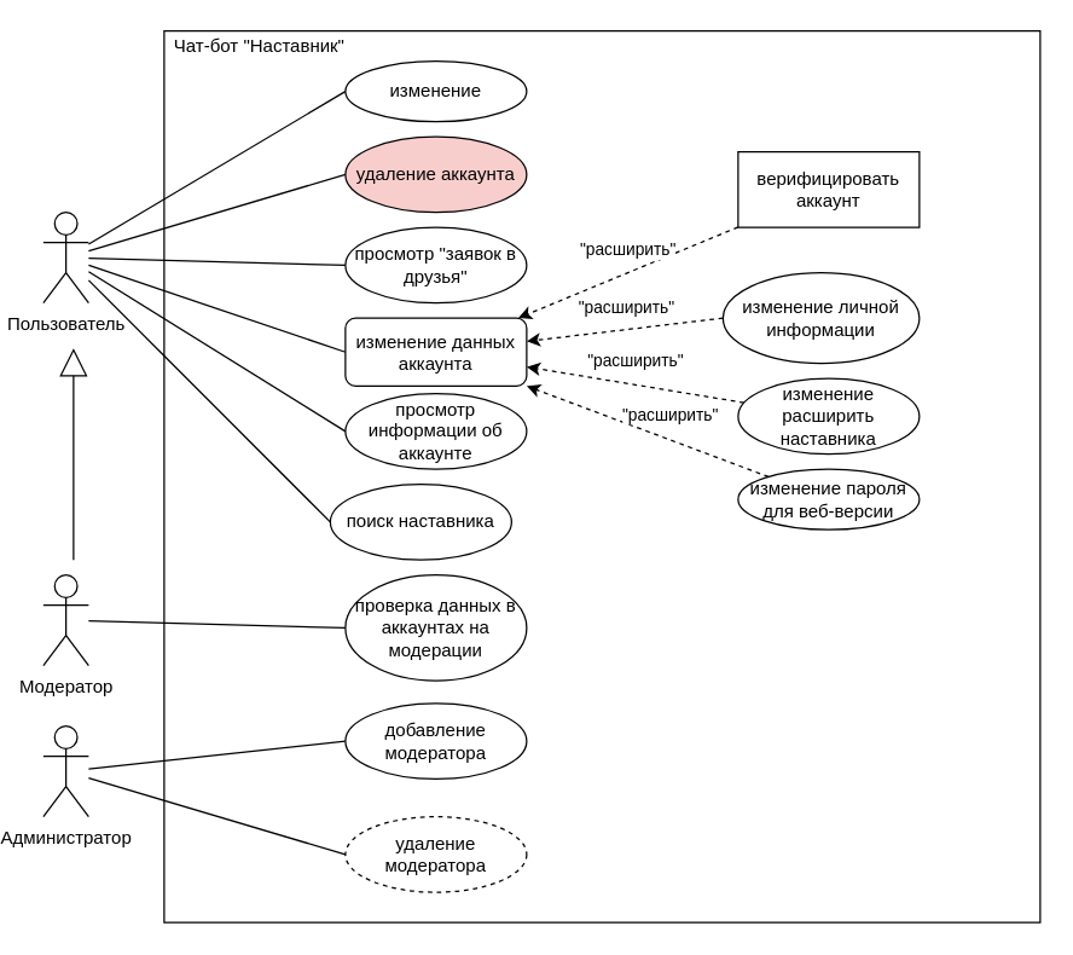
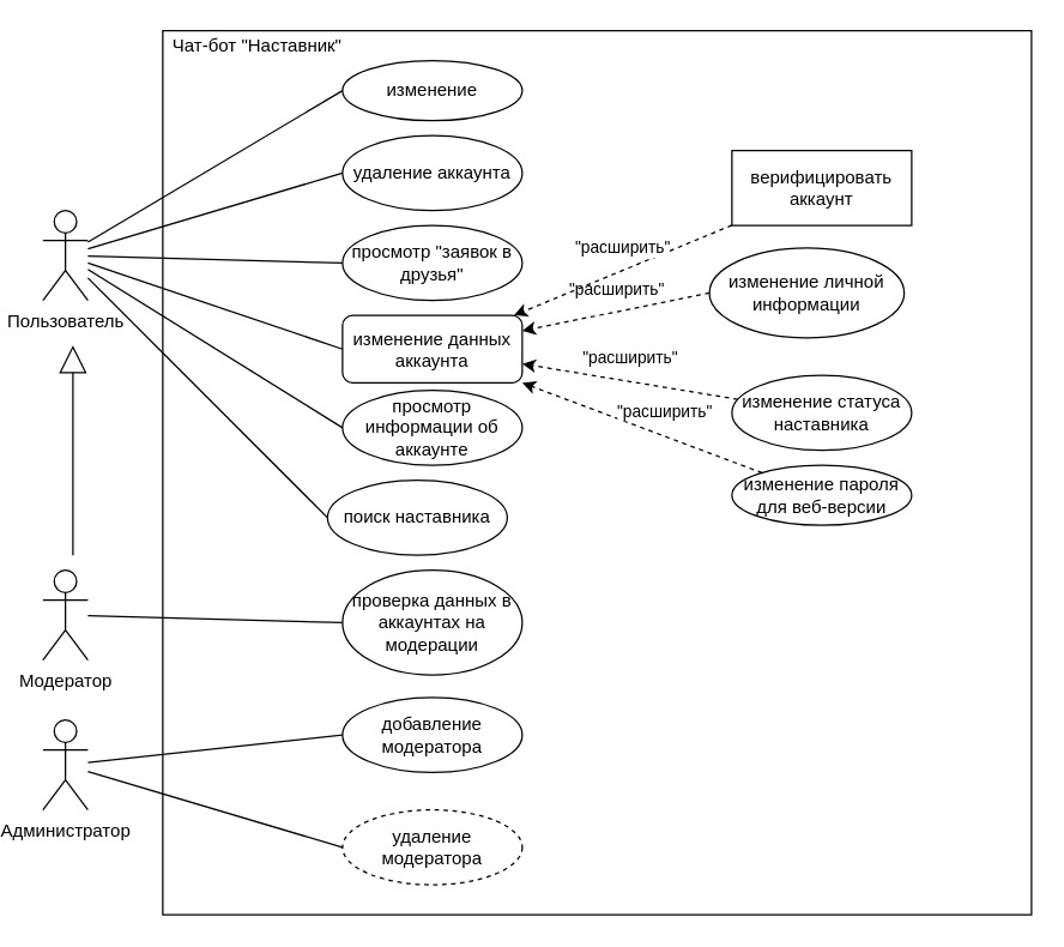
  <mxCell id="0" />
  <mxCell id="1" parent="0" />
  <mxCell id="2" value="" style="rounded=0;whiteSpace=wrap;html=1;" vertex="1" parent="1"><mxGeometry x="100" y="20" width="580" height="590" as="geometry" /></mxCell>
  <mxCell id="3" value="Пользователь" style="shape=umlActor;verticalLabelPosition=bottom;verticalAlign=top;html=1;outlineConnect=0;" vertex="1" parent="1"><mxGeometry x="20" y="140" width="30" height="60" as="geometry" /></mxCell>
  <mxCell id="4" value="Модератор" style="shape=umlActor;verticalLabelPosition=bottom;verticalAlign=top;html=1;outlineConnect=0;" vertex="1" parent="1"><mxGeometry x="20" y="380" width="30" height="60" as="geometry" /></mxCell>
  <mxCell id="5" value="Администратор" style="shape=umlActor;verticalLabelPosition=bottom;verticalAlign=top;html=1;outlineConnect=0;" vertex="1" parent="1"><mxGeometry x="20" y="480" width="30" height="60" as="geometry" /></mxCell>
  <mxCell id="6" style="edgeStyle=none;rounded=0;orthogonalLoop=1;jettySize=auto;html=1;exitX=0;exitY=0.5;exitDx=0;exitDy=0;endArrow=none;endFill=0;" edge="1" parent="1" source="7" target="3"><mxGeometry relative="1" as="geometry"><mxPoint x="130" y="152.5" as="targetPoint" /></mxGeometry></mxCell>
  <mxCell id="7" value="просмотр &quot;заявок в друзья&quot;" style="ellipse;whiteSpace=wrap;html=1;" vertex="1" parent="1"><mxGeometry x="220" y="150" width="120" height="50" as="geometry" /></mxCell>
  <mxCell id="8" style="rounded=0;orthogonalLoop=1;jettySize=auto;html=1;exitX=0;exitY=0.5;exitDx=0;exitDy=0;endArrow=none;endFill=0;" edge="1" parent="1" source="9" target="3"><mxGeometry relative="1" as="geometry"><mxPoint x="130" y="210" as="targetPoint" /></mxGeometry></mxCell>
  <mxCell id="9" value="изменение" style="ellipse;whiteSpace=wrap;html=1;" vertex="1" parent="1"><mxGeometry x="220" y="40" width="120" height="40" as="geometry" /></mxCell>
  <mxCell id="10" style="edgeStyle=none;rounded=0;orthogonalLoop=1;jettySize=auto;html=1;exitX=0;exitY=0.5;exitDx=0;exitDy=0;endArrow=none;endFill=0;" edge="1" parent="1" source="11" target="3"><mxGeometry relative="1" as="geometry"><mxPoint x="130" y="150" as="targetPoint" /></mxGeometry></mxCell>
  <mxCell id="11" value="просмотр информации об аккаунте" style="ellipse;whiteSpace=wrap;html=1;" vertex="1" parent="1"><mxGeometry x="220" y="260" width="120" height="50" as="geometry" /></mxCell>
  <mxCell id="12" style="edgeStyle=none;rounded=0;orthogonalLoop=1;jettySize=auto;html=1;exitX=0;exitY=0.5;exitDx=0;exitDy=0;endArrow=none;endFill=0;" edge="1" parent="1" source="13" target="3"><mxGeometry relative="1" as="geometry"><mxPoint x="130" y="210" as="targetPoint" /></mxGeometry></mxCell>
  <mxCell id="13" value="изменение данных аккаунта" style="whiteSpace=wrap;html=1;rounded=1;" vertex="1" parent="1"><mxGeometry x="220" y="210" width="120" height="45" as="geometry" /></mxCell>
  <mxCell id="14" style="edgeStyle=none;rounded=0;orthogonalLoop=1;jettySize=auto;html=1;exitX=0;exitY=0.5;exitDx=0;exitDy=0;endArrow=none;endFill=0;" edge="1" parent="1" source="15" target="3"><mxGeometry relative="1" as="geometry"><mxPoint x="130" y="152.5" as="targetPoint" /></mxGeometry></mxCell>
  <mxCell id="15" value="поиск наставника" style="ellipse;whiteSpace=wrap;html=1;" vertex="1" parent="1"><mxGeometry x="210" y="320" width="120" height="50" as="geometry" /></mxCell>
  <mxCell id="16" style="edgeStyle=none;rounded=0;orthogonalLoop=1;jettySize=auto;html=1;exitX=0;exitY=0.5;exitDx=0;exitDy=0;endArrow=none;endFill=0;startArrow=none;startFill=0;" edge="1" parent="1" source="17" target="4"><mxGeometry relative="1" as="geometry" /></mxCell>
  <mxCell id="17" value="проверка данных в аккаунтах на модерации" style="ellipse;whiteSpace=wrap;html=1;" vertex="1" parent="1"><mxGeometry x="220" y="380" width="120" height="70" as="geometry" /></mxCell>
  <mxCell id="18" style="edgeStyle=none;rounded=0;orthogonalLoop=1;jettySize=auto;html=1;exitX=0;exitY=0.5;exitDx=0;exitDy=0;startArrow=none;startFill=0;endArrow=none;endFill=0;" edge="1" parent="1" source="19" target="5"><mxGeometry relative="1" as="geometry" /></mxCell>
  <mxCell id="19" value="добавление модератора" style="ellipse;whiteSpace=wrap;html=1;" vertex="1" parent="1"><mxGeometry x="220" y="465" width="120" height="50" as="geometry" /></mxCell>
  <mxCell id="20" style="edgeStyle=none;rounded=0;orthogonalLoop=1;jettySize=auto;html=1;exitX=0;exitY=0.5;exitDx=0;exitDy=0;startArrow=none;startFill=0;endArrow=none;endFill=0;" edge="1" parent="1" source="21" target="5"><mxGeometry relative="1" as="geometry" /></mxCell>
  <mxCell id="21" value="удаление модератора" style="ellipse;whiteSpace=wrap;html=1;dashed=1;" vertex="1" parent="1"><mxGeometry x="220" y="540" width="120" height="50" as="geometry" /></mxCell>
- <mxCell id="22" value="изменение личной информации" style="ellipse;whiteSpace=wrap;html=1;" vertex="1" parent="1"><mxGeometry x="470" y="180" width="130" height="60" as="geometry" /></mxCell>
- <mxCell id="23" value="изменение расширить наставника" style="ellipse;whiteSpace=wrap;html=1;" vertex="1" parent="1"><mxGeometry x="480" y="250" width="120" height="50" as="geometry" /></mxCell>
+ <mxCell id="22" value="изменение личной информации" style="ellipse;whiteSpace=wrap;html=1;" vertex="1" parent="1"><mxGeometry x="465" y="165" width="130" height="60" as="geometry" /></mxCell>
+ <mxCell id="23" value="изменение статуса наставника" style="ellipse;whiteSpace=wrap;html=1;" vertex="1" parent="1"><mxGeometry x="480" y="250" width="120" height="50" as="geometry" /></mxCell>
  <mxCell id="24" value="изменение пароля для веб-версии" style="ellipse;whiteSpace=wrap;html=1;" vertex="1" parent="1"><mxGeometry x="480" y="310" width="120" height="40" as="geometry" /></mxCell>
  <mxCell id="25" value="" style="endArrow=classic;html=1;dashed=1;exitX=0;exitY=0.5;exitDx=0;exitDy=0;" edge="1" parent="1" source="22" target="13"><mxGeometry relative="1" as="geometry"><mxPoint x="270" y="170" as="sourcePoint" /><mxPoint x="370" y="170" as="targetPoint" /></mxGeometry></mxCell>
  <mxCell id="26" value="&quot;расширить&quot;" style="edgeLabel;resizable=0;html=1;align=center;verticalAlign=middle;" connectable="0" vertex="1" parent="25"><mxGeometry relative="1" as="geometry"><mxPoint y="-15.27" as="offset" /></mxGeometry></mxCell>
  <mxCell id="27" value="" style="endArrow=classic;html=1;dashed=1;" edge="1" parent="1" source="23" target="13"><mxGeometry relative="1" as="geometry"><mxPoint x="290" y="250" as="sourcePoint" /><mxPoint x="390" y="250" as="targetPoint" /></mxGeometry></mxCell>
  <mxCell id="28" value="&quot;расширить&quot;" style="edgeLabel;resizable=0;html=1;align=center;verticalAlign=middle;" connectable="0" vertex="1" parent="27"><mxGeometry relative="1" as="geometry"><mxPoint y="-16.23" as="offset" /></mxGeometry></mxCell>
  <mxCell id="29" value="" style="endArrow=classic;html=1;dashed=1;" edge="1" parent="1" source="24" target="13"><mxGeometry relative="1" as="geometry"><mxPoint x="290" y="250" as="sourcePoint" /><mxPoint x="390" y="250" as="targetPoint" /></mxGeometry></mxCell>
  <mxCell id="30" value="&quot;расширить&quot;" style="edgeLabel;resizable=0;html=1;align=center;verticalAlign=middle;" connectable="0" vertex="1" parent="29"><mxGeometry relative="1" as="geometry"><mxPoint x="15.37" y="-11.6" as="offset" /></mxGeometry></mxCell>
  <mxCell id="31" value="верифицировать аккаунт" style="whiteSpace=wrap;html=1;rounded=0;" vertex="1" parent="1"><mxGeometry x="480" y="100" width="120" height="50" as="geometry" /></mxCell>
  <mxCell id="32" value="" style="endArrow=classic;html=1;dashed=1;" edge="1" parent="1" source="31" target="13"><mxGeometry relative="1" as="geometry"><mxPoint x="465" y="200" as="sourcePoint" /><mxPoint x="340.469" y="230.332" as="targetPoint" /></mxGeometry></mxCell>
  <mxCell id="33" value="&quot;расширить&quot;" style="edgeLabel;resizable=0;html=1;align=center;verticalAlign=middle;" connectable="0" vertex="1" parent="32"><mxGeometry relative="1" as="geometry"><mxPoint y="-15.27" as="offset" /></mxGeometry></mxCell>
  <mxCell id="34" value="" style="endArrow=block;endSize=16;endFill=0;html=1;" edge="1" parent="1"><mxGeometry x="-0.027" y="20" width="160" relative="1" as="geometry"><mxPoint x="40" y="370" as="sourcePoint" /><mxPoint x="40" y="230" as="targetPoint" /><mxPoint as="offset" /></mxGeometry></mxCell>
  <mxCell id="35" value="Чат-бот &quot;Наставник&quot;&amp;nbsp;" style="text;html=1;strokeColor=none;fillColor=none;align=center;verticalAlign=middle;whiteSpace=wrap;rounded=0;" vertex="1" parent="1"><mxGeometry x="100" y="20" width="130" height="20" as="geometry" /></mxCell>
  <mxCell id="36" style="edgeStyle=none;rounded=0;orthogonalLoop=1;jettySize=auto;html=1;exitX=0;exitY=0.5;exitDx=0;exitDy=0;startArrow=none;startFill=0;endArrow=none;endFill=0;" edge="1" parent="1" source="37" target="3"><mxGeometry relative="1" as="geometry" /></mxCell>
- <mxCell id="37" value="удаление аккаунта" style="ellipse;whiteSpace=wrap;html=1;fillColor=#f8cecc;" vertex="1" parent="1"><mxGeometry x="220" y="90" width="120" height="50" as="geometry" /></mxCell>
+ <mxCell id="37" value="удаление аккаунта" style="ellipse;whiteSpace=wrap;html=1;" vertex="1" parent="1"><mxGeometry x="220" y="90" width="120" height="50" as="geometry" /></mxCell>
